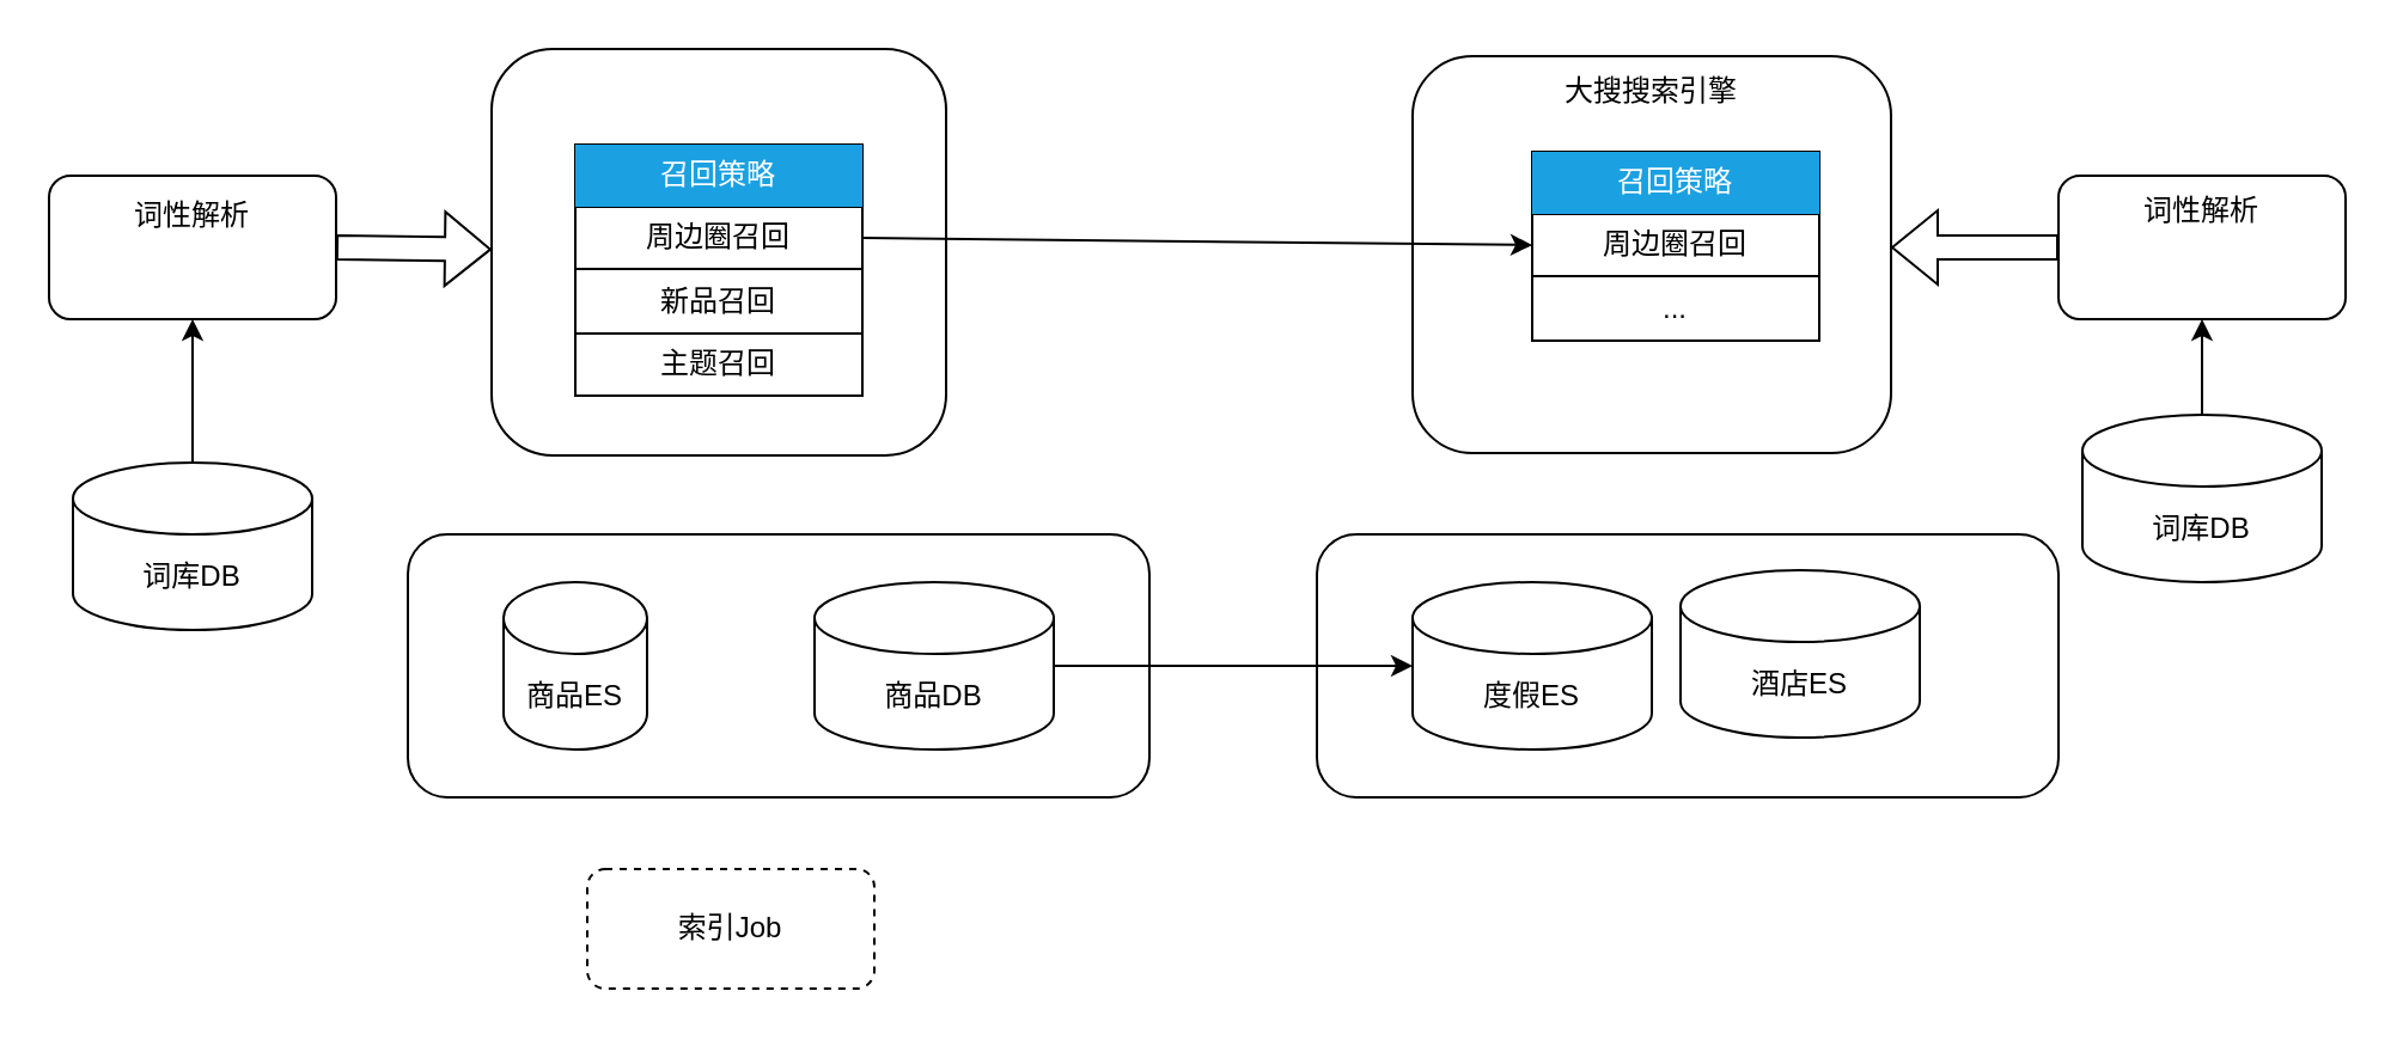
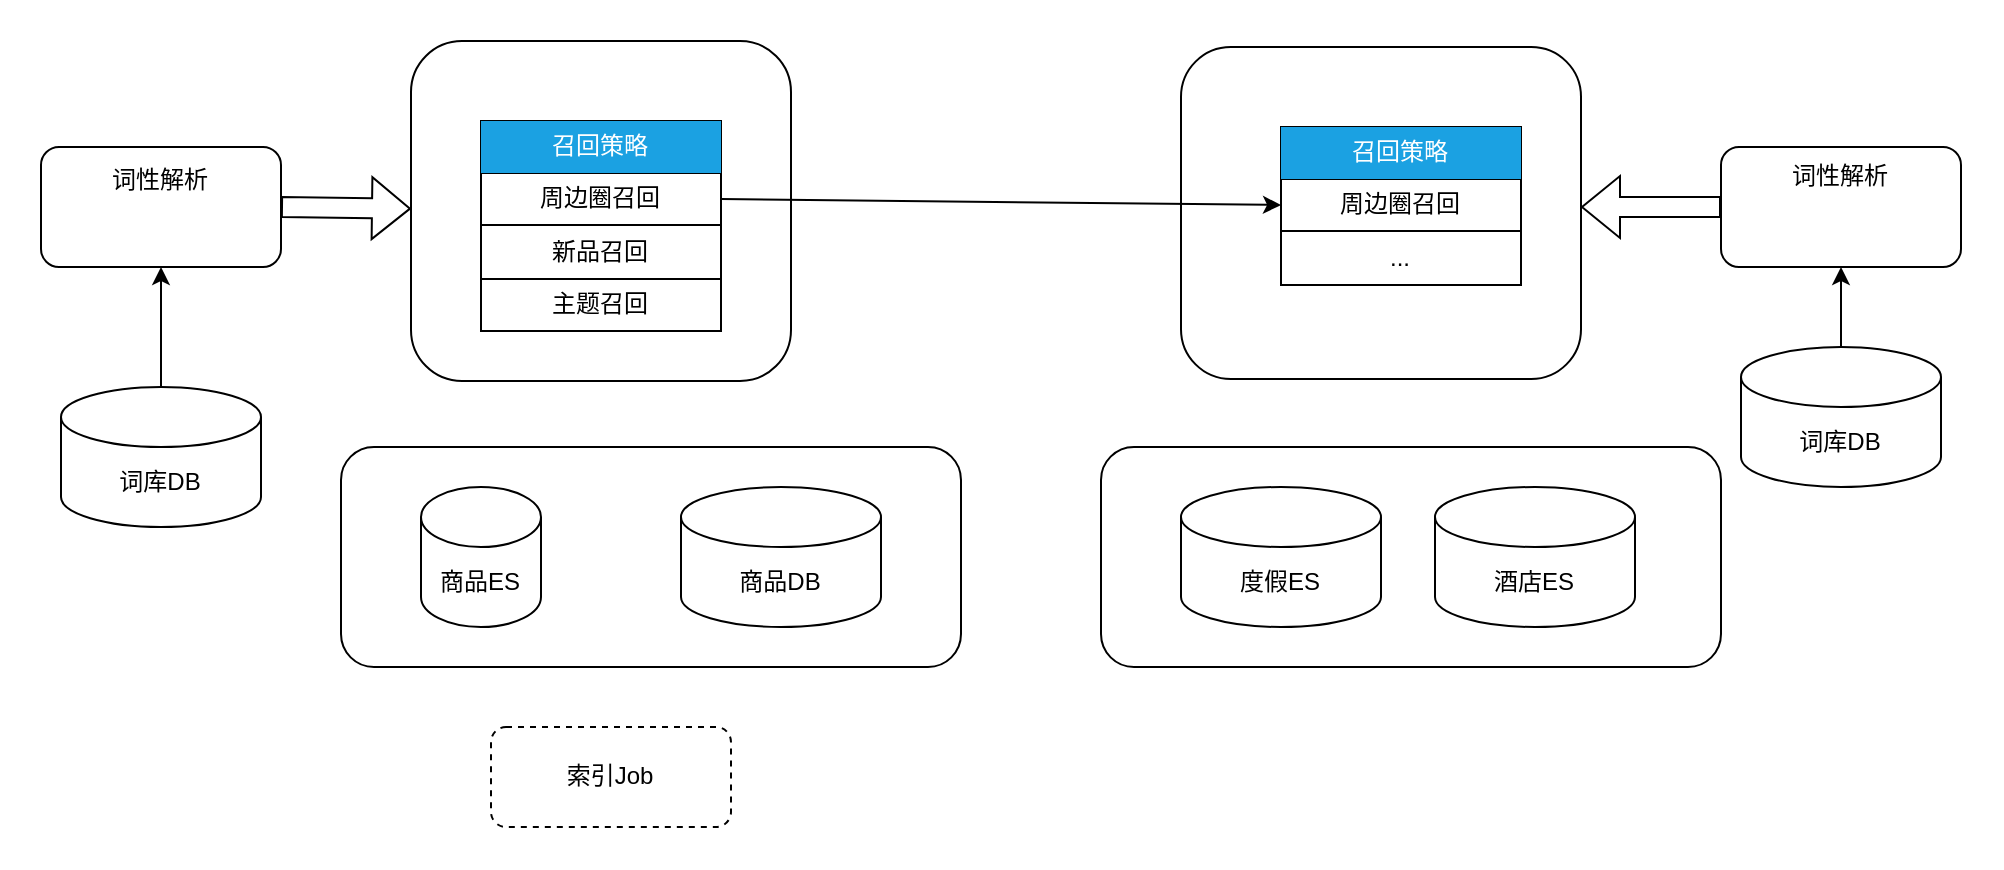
  <mxCell id="0" />
  <mxCell id="1" parent="0" />
  <mxCell id="2" value="" style="rounded=1;whiteSpace=wrap;html=1;" vertex="1" parent="1"><mxGeometry x="550" y="223" width="310" height="110" as="geometry" /></mxCell>
  <mxCell id="3" value="" style="rounded=1;whiteSpace=wrap;html=1;" vertex="1" parent="1"><mxGeometry x="170" y="223" width="310" height="110" as="geometry" /></mxCell>
  <mxCell id="4" value="" style="rounded=1;whiteSpace=wrap;html=1;" vertex="1" parent="1"><mxGeometry x="205" y="20" width="190" height="170" as="geometry" /></mxCell>
  <mxCell id="5" value="" style="rounded=1;whiteSpace=wrap;html=1;" vertex="1" parent="1"><mxGeometry x="20" y="73" width="120" height="60" as="geometry" /></mxCell>
  <mxCell id="6" value="" style="rounded=1;whiteSpace=wrap;html=1;" vertex="1" parent="1"><mxGeometry x="590" y="23" width="200" height="166" as="geometry" /></mxCell>
  <mxCell id="7" value="商品ES" style="shape=cylinder3;whiteSpace=wrap;html=1;boundedLbl=1;backgroundOutline=1;size=15;" vertex="1" parent="1"><mxGeometry x="210" y="243" width="60" height="70" as="geometry" /></mxCell>
  <mxCell id="8" value="词库DB" style="shape=cylinder3;whiteSpace=wrap;html=1;boundedLbl=1;backgroundOutline=1;size=15;" vertex="1" parent="1"><mxGeometry x="30" y="193" width="100" height="70" as="geometry" /></mxCell>
  <mxCell id="9" value="商品DB" style="shape=cylinder3;whiteSpace=wrap;html=1;boundedLbl=1;backgroundOutline=1;size=15;" vertex="1" parent="1"><mxGeometry x="340" y="243" width="100" height="70" as="geometry" /></mxCell>
- <mxCell id="10" value="大搜搜索引擎" style="text;html=1;align=center;verticalAlign=middle;whiteSpace=wrap;rounded=0;" vertex="1" parent="1"><mxGeometry x="650" y="23" width="80" height="30" as="geometry" /></mxCell>
  <mxCell id="11" value="词性解析" style="text;html=1;align=center;verticalAlign=middle;whiteSpace=wrap;rounded=0;" vertex="1" parent="1"><mxGeometry x="40" y="75" width="80" height="30" as="geometry" /></mxCell>
  <mxCell id="12" value="" style="rounded=1;whiteSpace=wrap;html=1;" vertex="1" parent="1"><mxGeometry x="860" y="73" width="120" height="60" as="geometry" /></mxCell>
  <mxCell id="13" value="词性解析" style="text;html=1;align=center;verticalAlign=middle;whiteSpace=wrap;rounded=0;" vertex="1" parent="1"><mxGeometry x="880" y="73" width="80" height="30" as="geometry" /></mxCell>
  <mxCell id="14" value="词库DB" style="shape=cylinder3;whiteSpace=wrap;html=1;boundedLbl=1;backgroundOutline=1;size=15;" vertex="1" parent="1"><mxGeometry x="870" y="173" width="100" height="70" as="geometry" /></mxCell>
  <mxCell id="15" value="" style="shape=table;startSize=0;container=1;collapsible=0;childLayout=tableLayout;fontSize=12;labelBackgroundColor=none;textShadow=0;" vertex="1" parent="1"><mxGeometry x="240" y="60" width="120" height="105" as="geometry" /></mxCell>
  <mxCell id="16" value="" style="shape=tableRow;horizontal=0;startSize=0;swimlaneHead=0;swimlaneBody=0;strokeColor=#006EAF;top=0;left=0;bottom=0;right=0;collapsible=0;dropTarget=0;fillColor=#1ba1e2;points=[[0,0.5],[1,0.5]];portConstraint=eastwest;fontSize=12;labelBackgroundColor=none;labelBorderColor=default;fontColor=#ffffff;" vertex="1" parent="15"><mxGeometry width="120" height="26" as="geometry" /></mxCell>
  <mxCell id="17" value="召回策略" style="shape=partialRectangle;html=1;connectable=0;strokeColor=inherit;overflow=hidden;fillColor=#1ba1e2;top=0;left=0;bottom=0;right=0;pointerEvents=1;fontSize=12;labelBackgroundColor=none;labelBorderColor=none;fontColor=#ffffff;" vertex="1" parent="16"><mxGeometry width="120" height="26" as="geometry"><mxRectangle width="120" height="26" as="alternateBounds" /></mxGeometry></mxCell>
  <mxCell id="18" value="" style="shape=tableRow;horizontal=0;startSize=0;swimlaneHead=0;swimlaneBody=0;strokeColor=inherit;top=0;left=0;bottom=0;right=0;collapsible=0;dropTarget=0;fillColor=none;points=[[0,0.5],[1,0.5]];portConstraint=eastwest;fontSize=12;align=center;" vertex="1" parent="15"><mxGeometry y="26" width="120" height="26" as="geometry" /></mxCell>
  <mxCell id="19" value="周边圈召回" style="shape=partialRectangle;html=1;whiteSpace=wrap;connectable=0;strokeColor=inherit;overflow=hidden;fillColor=none;top=0;left=0;bottom=0;right=0;pointerEvents=1;fontSize=12;align=center;" vertex="1" parent="18"><mxGeometry width="120" height="26" as="geometry"><mxRectangle width="120" height="26" as="alternateBounds" /></mxGeometry></mxCell>
  <mxCell id="20" value="" style="shape=tableRow;horizontal=0;startSize=0;swimlaneHead=0;swimlaneBody=0;strokeColor=inherit;top=0;left=0;bottom=0;right=0;collapsible=0;dropTarget=0;fillColor=none;points=[[0,0.5],[1,0.5]];portConstraint=eastwest;fontSize=12;align=center;" vertex="1" parent="15"><mxGeometry y="52" width="120" height="27" as="geometry" /></mxCell>
  <mxCell id="21" value="新品召回" style="shape=partialRectangle;html=1;whiteSpace=wrap;connectable=0;strokeColor=inherit;overflow=hidden;fillColor=none;top=0;left=0;bottom=0;right=0;pointerEvents=1;fontSize=12;align=center;" vertex="1" parent="20"><mxGeometry width="120" height="27" as="geometry"><mxRectangle width="120" height="27" as="alternateBounds" /></mxGeometry></mxCell>
  <mxCell id="22" style="shape=tableRow;horizontal=0;startSize=0;swimlaneHead=0;swimlaneBody=0;strokeColor=inherit;top=0;left=0;bottom=0;right=0;collapsible=0;dropTarget=0;fillColor=none;points=[[0,0.5],[1,0.5]];portConstraint=eastwest;fontSize=12;align=center;" vertex="1" parent="15"><mxGeometry y="79" width="120" height="26" as="geometry" /></mxCell>
  <mxCell id="23" value="主题召回" style="shape=partialRectangle;html=1;whiteSpace=wrap;connectable=0;strokeColor=inherit;overflow=hidden;fillColor=none;top=0;left=0;bottom=0;right=0;pointerEvents=1;fontSize=12;align=center;" vertex="1" parent="22"><mxGeometry width="120" height="26" as="geometry"><mxRectangle width="120" height="26" as="alternateBounds" /></mxGeometry></mxCell>
  <mxCell id="24" value="" style="endArrow=classic;html=1;rounded=0;exitX=1;exitY=0.5;exitDx=0;exitDy=0;entryX=0;entryY=0.5;entryDx=0;entryDy=0;" edge="1" parent="1" source="18" target="28"><mxGeometry width="50" height="50" relative="1" as="geometry"><mxPoint x="390" y="153" as="sourcePoint" /><mxPoint x="440" y="103" as="targetPoint" /></mxGeometry></mxCell>
  <mxCell id="25" value="" style="shape=table;startSize=0;container=1;collapsible=0;childLayout=tableLayout;fontSize=12;labelBackgroundColor=none;textShadow=0;" vertex="1" parent="1"><mxGeometry x="640" y="63" width="120" height="79" as="geometry" /></mxCell>
  <mxCell id="26" value="" style="shape=tableRow;horizontal=0;startSize=0;swimlaneHead=0;swimlaneBody=0;strokeColor=#006EAF;top=0;left=0;bottom=0;right=0;collapsible=0;dropTarget=0;fillColor=#1ba1e2;points=[[0,0.5],[1,0.5]];portConstraint=eastwest;fontSize=12;labelBackgroundColor=none;labelBorderColor=default;fontColor=#ffffff;" vertex="1" parent="25"><mxGeometry width="120" height="26" as="geometry" /></mxCell>
  <mxCell id="27" value="召回策略" style="shape=partialRectangle;html=1;connectable=0;strokeColor=inherit;overflow=hidden;fillColor=#1ba1e2;top=0;left=0;bottom=0;right=0;pointerEvents=1;fontSize=12;labelBackgroundColor=none;labelBorderColor=none;fontColor=#ffffff;" vertex="1" parent="26"><mxGeometry width="120" height="26" as="geometry"><mxRectangle width="120" height="26" as="alternateBounds" /></mxGeometry></mxCell>
  <mxCell id="28" value="" style="shape=tableRow;horizontal=0;startSize=0;swimlaneHead=0;swimlaneBody=0;strokeColor=inherit;top=0;left=0;bottom=0;right=0;collapsible=0;dropTarget=0;fillColor=none;points=[[0,0.5],[1,0.5]];portConstraint=eastwest;fontSize=12;align=center;" vertex="1" parent="25"><mxGeometry y="26" width="120" height="26" as="geometry" /></mxCell>
  <mxCell id="29" value="周边圈召回" style="shape=partialRectangle;html=1;whiteSpace=wrap;connectable=0;strokeColor=inherit;overflow=hidden;fillColor=none;top=0;left=0;bottom=0;right=0;pointerEvents=1;fontSize=12;align=center;" vertex="1" parent="28"><mxGeometry width="120" height="26" as="geometry"><mxRectangle width="120" height="26" as="alternateBounds" /></mxGeometry></mxCell>
  <mxCell id="30" value="" style="shape=tableRow;horizontal=0;startSize=0;swimlaneHead=0;swimlaneBody=0;strokeColor=inherit;top=0;left=0;bottom=0;right=0;collapsible=0;dropTarget=0;fillColor=none;points=[[0,0.5],[1,0.5]];portConstraint=eastwest;fontSize=12;align=center;" vertex="1" parent="25"><mxGeometry y="52" width="120" height="27" as="geometry" /></mxCell>
  <mxCell id="31" value="..." style="shape=partialRectangle;html=1;whiteSpace=wrap;connectable=0;strokeColor=inherit;overflow=hidden;fillColor=none;top=0;left=0;bottom=0;right=0;pointerEvents=1;fontSize=12;align=center;" vertex="1" parent="30"><mxGeometry width="120" height="27" as="geometry"><mxRectangle width="120" height="27" as="alternateBounds" /></mxGeometry></mxCell>
  <mxCell id="32" value="" style="endArrow=classic;html=1;rounded=0;entryX=0.5;entryY=1;entryDx=0;entryDy=0;exitX=0.5;exitY=0;exitDx=0;exitDy=0;exitPerimeter=0;" edge="1" parent="1" source="14" target="12"><mxGeometry width="50" height="50" relative="1" as="geometry"><mxPoint x="440" y="263" as="sourcePoint" /><mxPoint x="490" y="213" as="targetPoint" /></mxGeometry></mxCell>
  <mxCell id="33" value="" style="endArrow=classic;html=1;rounded=0;entryX=0.5;entryY=1;entryDx=0;entryDy=0;exitX=0.5;exitY=0;exitDx=0;exitDy=0;exitPerimeter=0;" edge="1" parent="1" source="8" target="5"><mxGeometry width="50" height="50" relative="1" as="geometry"><mxPoint x="690" y="363" as="sourcePoint" /><mxPoint x="740" y="313" as="targetPoint" /></mxGeometry></mxCell>
  <mxCell id="34" value="索引Job" style="rounded=1;whiteSpace=wrap;html=1;dashed=1;" vertex="1" parent="1"><mxGeometry x="245" y="363" width="120" height="50" as="geometry" /></mxCell>
  <mxCell id="35" value="" style="shape=flexArrow;endArrow=classic;html=1;rounded=0;exitX=0;exitY=0.5;exitDx=0;exitDy=0;" edge="1" parent="1" source="12"><mxGeometry width="50" height="50" relative="1" as="geometry"><mxPoint x="810" y="83" as="sourcePoint" /><mxPoint x="790" y="103" as="targetPoint" /></mxGeometry></mxCell>
  <mxCell id="36" value="" style="shape=flexArrow;endArrow=classic;html=1;rounded=0;exitX=1;exitY=0.5;exitDx=0;exitDy=0;" edge="1" parent="1" source="5" target="4"><mxGeometry width="50" height="50" relative="1" as="geometry"><mxPoint x="155" y="103" as="sourcePoint" /><mxPoint x="145" y="53" as="targetPoint" /></mxGeometry></mxCell>
  <mxCell id="37" value="度假ES" style="shape=cylinder3;whiteSpace=wrap;html=1;boundedLbl=1;backgroundOutline=1;size=15;" vertex="1" parent="1"><mxGeometry x="590" y="243" width="100" height="70" as="geometry" /></mxCell>
- <mxCell id="38" value="酒店ES" style="shape=cylinder3;whiteSpace=wrap;html=1;boundedLbl=1;backgroundOutline=1;size=15;" vertex="1" parent="1"><mxGeometry x="702" y="238" width="100" height="70" as="geometry" /></mxCell>
- <mxCell id="39" value="" style="endArrow=classic;html=1;rounded=0;exitX=1;exitY=0.5;exitDx=0;exitDy=0;exitPerimeter=0;entryX=0;entryY=0.5;entryDx=0;entryDy=0;entryPerimeter=0;" edge="1" parent="1" source="9" target="37"><mxGeometry width="50" height="50" relative="1" as="geometry"><mxPoint x="500" y="313" as="sourcePoint" /><mxPoint x="550" y="263" as="targetPoint" /></mxGeometry></mxCell>
+ <mxCell id="38" value="酒店ES" style="shape=cylinder3;whiteSpace=wrap;html=1;boundedLbl=1;backgroundOutline=1;size=15;" vertex="1" parent="1"><mxGeometry x="717" y="243" width="100" height="70" as="geometry" /></mxCell>
